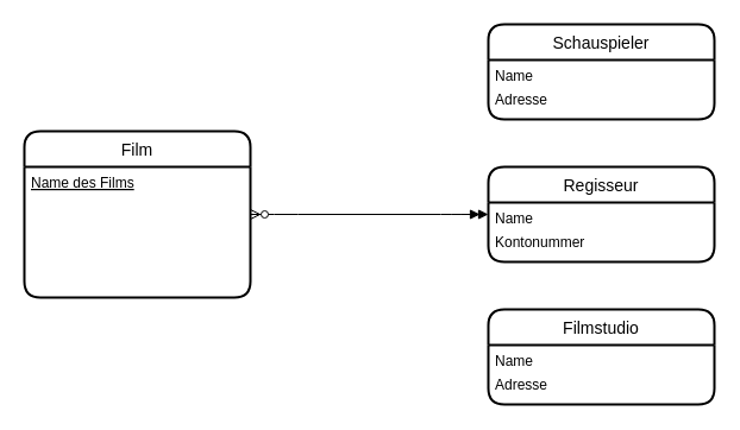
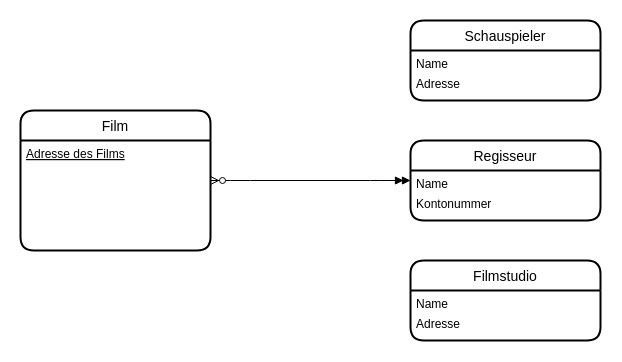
  <mxCell id="0" />
  <mxCell id="1" parent="0" />
  <mxCell id="2" value="" style="edgeStyle=entityRelationEdgeStyle;fontSize=12;html=1;endArrow=doubleBlock;startArrow=ERzeroToMany;endFill=1;shadow=0;" edge="1" parent="1" target="8"><mxGeometry width="100" height="100" relative="1" as="geometry"><mxPoint x="210" y="180" as="sourcePoint" /><mxPoint x="360" y="705" as="targetPoint" /></mxGeometry></mxCell>
  <mxCell id="3" value="Film" style="swimlane;childLayout=stackLayout;horizontal=1;startSize=30;horizontalStack=0;rounded=1;fontSize=14;fontStyle=0;strokeWidth=2;resizeParent=0;resizeLast=1;shadow=0;dashed=0;align=center;" vertex="1" parent="1"><mxGeometry x="20" y="110" width="190" height="140" as="geometry"><mxRectangle x="110" y="50" width="70" height="30" as="alternateBounds" /></mxGeometry></mxCell>
- <mxCell id="4" value="Name des Films" style="text;strokeColor=none;fillColor=none;spacingLeft=4;spacingRight=4;overflow=hidden;rotatable=0;points=[[0,0.5],[1,0.5]];portConstraint=eastwest;fontSize=12;fontStyle=4" vertex="1" parent="3"><mxGeometry y="30" width="190" height="110" as="geometry" /></mxCell>
+ <mxCell id="4" value="Adresse des Films" style="text;strokeColor=none;fillColor=none;spacingLeft=4;spacingRight=4;overflow=hidden;rotatable=0;points=[[0,0.5],[1,0.5]];portConstraint=eastwest;fontSize=12;fontStyle=4" vertex="1" parent="3"><mxGeometry y="30" width="190" height="110" as="geometry" /></mxCell>
  <mxCell id="5" value="Schauspieler" style="swimlane;childLayout=stackLayout;horizontal=1;startSize=30;horizontalStack=0;rounded=1;fontSize=14;fontStyle=0;strokeWidth=2;resizeParent=0;resizeLast=1;shadow=0;dashed=0;align=center;" vertex="1" parent="1"><mxGeometry x="410" y="20" width="190" height="80" as="geometry"><mxRectangle x="110" y="50" width="70" height="30" as="alternateBounds" /></mxGeometry></mxCell>
  <mxCell id="6" value="Name" style="text;strokeColor=none;fillColor=none;spacingLeft=4;spacingRight=4;overflow=hidden;rotatable=0;points=[[0,0.5],[1,0.5]];portConstraint=eastwest;fontSize=12;" vertex="1" parent="5"><mxGeometry y="30" width="190" height="20" as="geometry" /></mxCell>
  <mxCell id="7" value="Adresse" style="text;strokeColor=none;fillColor=none;spacingLeft=4;spacingRight=4;overflow=hidden;rotatable=0;points=[[0,0.5],[1,0.5]];portConstraint=eastwest;fontSize=12;" vertex="1" parent="5"><mxGeometry y="50" width="190" height="30" as="geometry" /></mxCell>
  <mxCell id="8" value="Regisseur" style="swimlane;childLayout=stackLayout;horizontal=1;startSize=30;horizontalStack=0;rounded=1;fontSize=14;fontStyle=0;strokeWidth=2;resizeParent=0;resizeLast=1;shadow=0;dashed=0;align=center;" vertex="1" parent="1"><mxGeometry x="410" y="140" width="190" height="80" as="geometry"><mxRectangle x="110" y="50" width="70" height="30" as="alternateBounds" /></mxGeometry></mxCell>
  <mxCell id="9" value="Name" style="text;strokeColor=none;fillColor=none;spacingLeft=4;spacingRight=4;overflow=hidden;rotatable=0;points=[[0,0.5],[1,0.5]];portConstraint=eastwest;fontSize=12;" vertex="1" parent="8"><mxGeometry y="30" width="190" height="20" as="geometry" /></mxCell>
  <mxCell id="10" value="Kontonummer" style="text;strokeColor=none;fillColor=none;spacingLeft=4;spacingRight=4;overflow=hidden;rotatable=0;points=[[0,0.5],[1,0.5]];portConstraint=eastwest;fontSize=12;" vertex="1" parent="8"><mxGeometry y="50" width="190" height="30" as="geometry" /></mxCell>
  <mxCell id="11" value="Filmstudio" style="swimlane;childLayout=stackLayout;horizontal=1;startSize=30;horizontalStack=0;rounded=1;fontSize=14;fontStyle=0;strokeWidth=2;resizeParent=0;resizeLast=1;shadow=0;dashed=0;align=center;" vertex="1" parent="1"><mxGeometry x="410" y="260" width="190" height="80" as="geometry"><mxRectangle x="110" y="50" width="70" height="30" as="alternateBounds" /></mxGeometry></mxCell>
  <mxCell id="12" value="Name" style="text;strokeColor=none;fillColor=none;spacingLeft=4;spacingRight=4;overflow=hidden;rotatable=0;points=[[0,0.5],[1,0.5]];portConstraint=eastwest;fontSize=12;" vertex="1" parent="11"><mxGeometry y="30" width="190" height="20" as="geometry" /></mxCell>
  <mxCell id="13" value="Adresse" style="text;strokeColor=none;fillColor=none;spacingLeft=4;spacingRight=4;overflow=hidden;rotatable=0;points=[[0,0.5],[1,0.5]];portConstraint=eastwest;fontSize=12;" vertex="1" parent="11"><mxGeometry y="50" width="190" height="30" as="geometry" /></mxCell>
